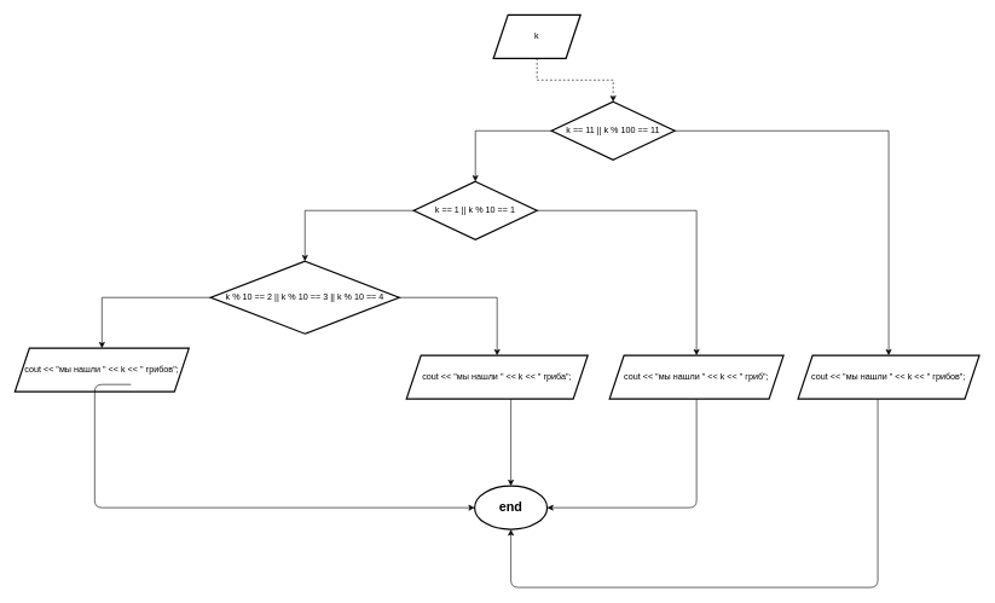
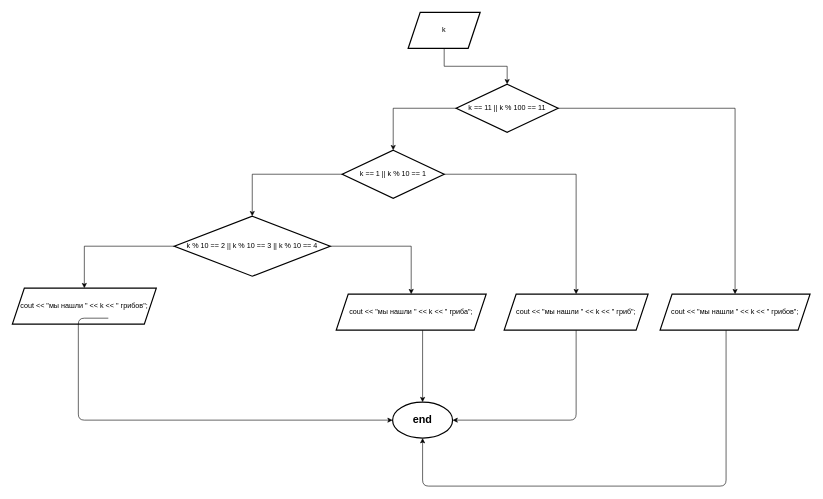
  <mxCell id="0" />
  <mxCell id="1" parent="0" />
  <mxCell id="2" value="" style="edgeStyle=segmentEdgeStyle;endArrow=classic;html=1;entryX=0.5;entryY=1;entryDx=0;entryDy=0;entryPerimeter=0;" edge="1" parent="1" target="20"><mxGeometry width="50" height="50" relative="1" as="geometry"><mxPoint x="1270" y="550" as="sourcePoint" /><mxPoint x="660" y="810" as="targetPoint" /><Array as="points"><mxPoint x="1270" y="540" /><mxPoint x="1210" y="540" /><mxPoint x="1210" y="810" /><mxPoint x="704" y="810" /></Array></mxGeometry></mxCell>
  <mxCell id="3" value="" style="edgeStyle=segmentEdgeStyle;endArrow=classic;html=1;entryX=1;entryY=0.5;entryDx=0;entryDy=0;entryPerimeter=0;" edge="1" parent="1" target="20"><mxGeometry width="50" height="50" relative="1" as="geometry"><mxPoint x="1010" y="540" as="sourcePoint" /><mxPoint x="960" y="870" as="targetPoint" /><Array as="points"><mxPoint x="960" y="540" /><mxPoint x="960" y="700" /></Array></mxGeometry></mxCell>
  <mxCell id="4" value="" style="edgeStyle=segmentEdgeStyle;endArrow=classic;html=1;entryX=0.5;entryY=0;entryDx=0;entryDy=0;entryPerimeter=0;" edge="1" parent="1" target="20"><mxGeometry width="50" height="50" relative="1" as="geometry"><mxPoint x="740" y="540" as="sourcePoint" /><mxPoint x="690" y="590" as="targetPoint" /></mxGeometry></mxCell>
- <mxCell id="5" value="" style="edgeStyle=orthogonalEdgeStyle;rounded=0;orthogonalLoop=1;jettySize=auto;html=1;dashed=1;" edge="1" parent="1" source="6" target="9"><mxGeometry relative="1" as="geometry" /></mxCell>
+ <mxCell id="5" value="" style="edgeStyle=orthogonalEdgeStyle;rounded=0;orthogonalLoop=1;jettySize=auto;html=1;" edge="1" parent="1" source="6" target="9"><mxGeometry relative="1" as="geometry" /></mxCell>
  <mxCell id="6" value="k" style="shape=parallelogram;perimeter=parallelogramPerimeter;whiteSpace=wrap;html=1;fixedSize=1;strokeWidth=2;" vertex="1" parent="1"><mxGeometry x="680" y="20" width="120" height="60" as="geometry" /></mxCell>
  <mxCell id="7" value="" style="edgeStyle=orthogonalEdgeStyle;rounded=0;orthogonalLoop=1;jettySize=auto;html=1;" edge="1" parent="1" source="9" target="10"><mxGeometry relative="1" as="geometry" /></mxCell>
  <mxCell id="8" value="" style="edgeStyle=orthogonalEdgeStyle;rounded=0;orthogonalLoop=1;jettySize=auto;html=1;" edge="1" parent="1" source="9" target="13"><mxGeometry relative="1" as="geometry" /></mxCell>
  <mxCell id="9" value="k == 11 || k % 100 == 11" style="rhombus;whiteSpace=wrap;html=1;strokeWidth=2;" vertex="1" parent="1"><mxGeometry x="760" y="140" width="170" height="80" as="geometry" /></mxCell>
  <mxCell id="10" value="cout &amp;lt;&amp;lt; &quot;мы нашли &quot; &amp;lt;&amp;lt; k &amp;lt;&amp;lt; &quot; грибов&quot;;" style="shape=parallelogram;perimeter=parallelogramPerimeter;whiteSpace=wrap;html=1;fixedSize=1;strokeWidth=2;" vertex="1" parent="1"><mxGeometry x="1100" y="490" width="250" height="60" as="geometry" /></mxCell>
  <mxCell id="11" value="" style="edgeStyle=orthogonalEdgeStyle;rounded=0;orthogonalLoop=1;jettySize=auto;html=1;" edge="1" parent="1" source="13" target="14"><mxGeometry relative="1" as="geometry" /></mxCell>
  <mxCell id="12" value="" style="edgeStyle=orthogonalEdgeStyle;rounded=0;orthogonalLoop=1;jettySize=auto;html=1;" edge="1" parent="1" source="13" target="17"><mxGeometry relative="1" as="geometry" /></mxCell>
  <mxCell id="13" value="k == 1 || k % 10 == 1" style="rhombus;whiteSpace=wrap;html=1;strokeWidth=2;" vertex="1" parent="1"><mxGeometry x="570" y="250" width="170" height="80" as="geometry" /></mxCell>
  <mxCell id="14" value="cout &amp;lt;&amp;lt; &quot;мы нашли &quot; &amp;lt;&amp;lt; k &amp;lt;&amp;lt; &quot; гриб&quot;;" style="shape=parallelogram;perimeter=parallelogramPerimeter;whiteSpace=wrap;html=1;fixedSize=1;strokeWidth=2;" vertex="1" parent="1"><mxGeometry x="840" y="490" width="240" height="60" as="geometry" /></mxCell>
  <mxCell id="15" value="" style="edgeStyle=orthogonalEdgeStyle;rounded=0;orthogonalLoop=1;jettySize=auto;html=1;" edge="1" parent="1" source="17" target="18"><mxGeometry relative="1" as="geometry" /></mxCell>
  <mxCell id="16" value="" style="edgeStyle=orthogonalEdgeStyle;rounded=0;orthogonalLoop=1;jettySize=auto;html=1;" edge="1" parent="1" source="17" target="19"><mxGeometry relative="1" as="geometry" /></mxCell>
  <mxCell id="17" value="k % 10 == 2 || k % 10 == 3 || k % 10 == 4" style="rhombus;whiteSpace=wrap;html=1;strokeWidth=2;" vertex="1" parent="1"><mxGeometry x="290" y="360" width="260" height="100" as="geometry" /></mxCell>
  <mxCell id="18" value="cout &amp;lt;&amp;lt; &quot;мы нашли &quot; &amp;lt;&amp;lt; k &amp;lt;&amp;lt; &quot; гриба&quot;;" style="shape=parallelogram;perimeter=parallelogramPerimeter;whiteSpace=wrap;html=1;fixedSize=1;strokeWidth=2;" vertex="1" parent="1"><mxGeometry x="560" y="490" width="250" height="60" as="geometry" /></mxCell>
  <mxCell id="19" value="cout &amp;lt;&amp;lt; &quot;мы нашли &quot; &amp;lt;&amp;lt; k &amp;lt;&amp;lt; &quot; грибов&quot;;" style="shape=parallelogram;perimeter=parallelogramPerimeter;whiteSpace=wrap;html=1;fixedSize=1;strokeWidth=2;" vertex="1" parent="1"><mxGeometry x="20" y="480" width="240" height="60" as="geometry" /></mxCell>
  <mxCell id="20" value="&lt;h2&gt;end&lt;/h2&gt;" style="strokeWidth=2;html=1;shape=mxgraph.flowchart.start_1;whiteSpace=wrap;" vertex="1" parent="1"><mxGeometry x="654" y="670" width="100" height="60" as="geometry" /></mxCell>
  <mxCell id="21" value="" style="edgeStyle=segmentEdgeStyle;endArrow=classic;html=1;entryX=0;entryY=0.5;entryDx=0;entryDy=0;entryPerimeter=0;" edge="1" parent="1" target="20"><mxGeometry width="50" height="50" relative="1" as="geometry"><mxPoint x="180" y="530" as="sourcePoint" /><mxPoint x="130" y="860" as="targetPoint" /><Array as="points"><mxPoint x="130" y="530" /><mxPoint x="130" y="700" /></Array></mxGeometry></mxCell>
